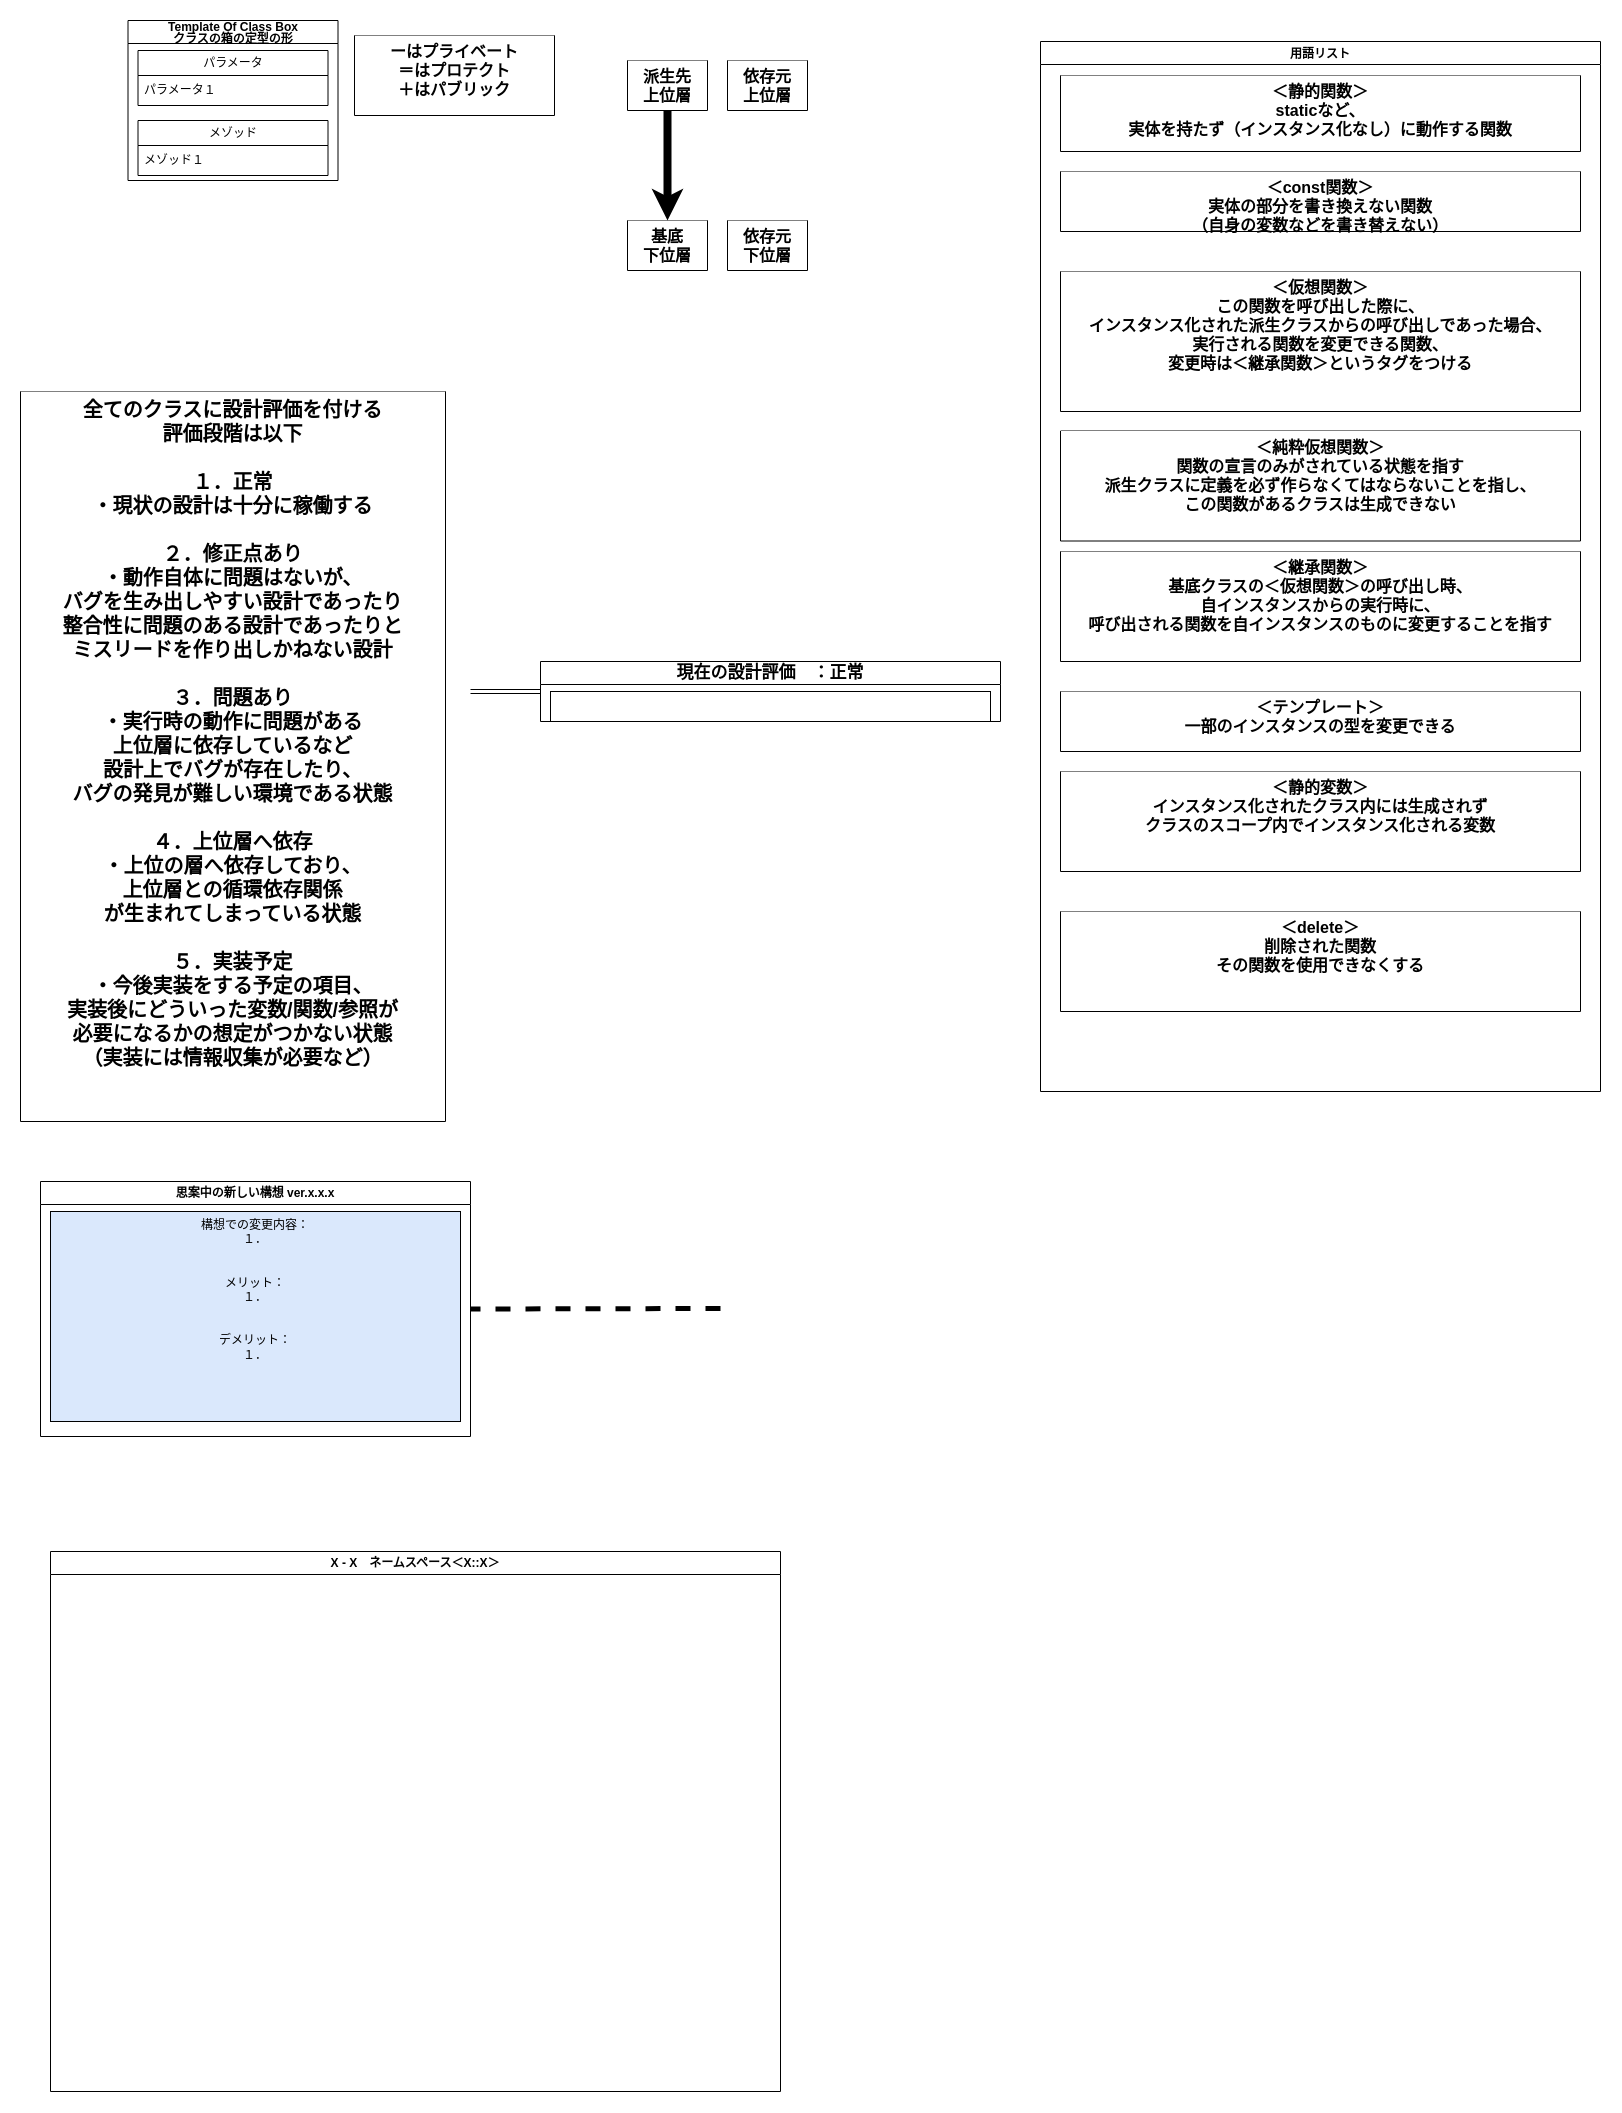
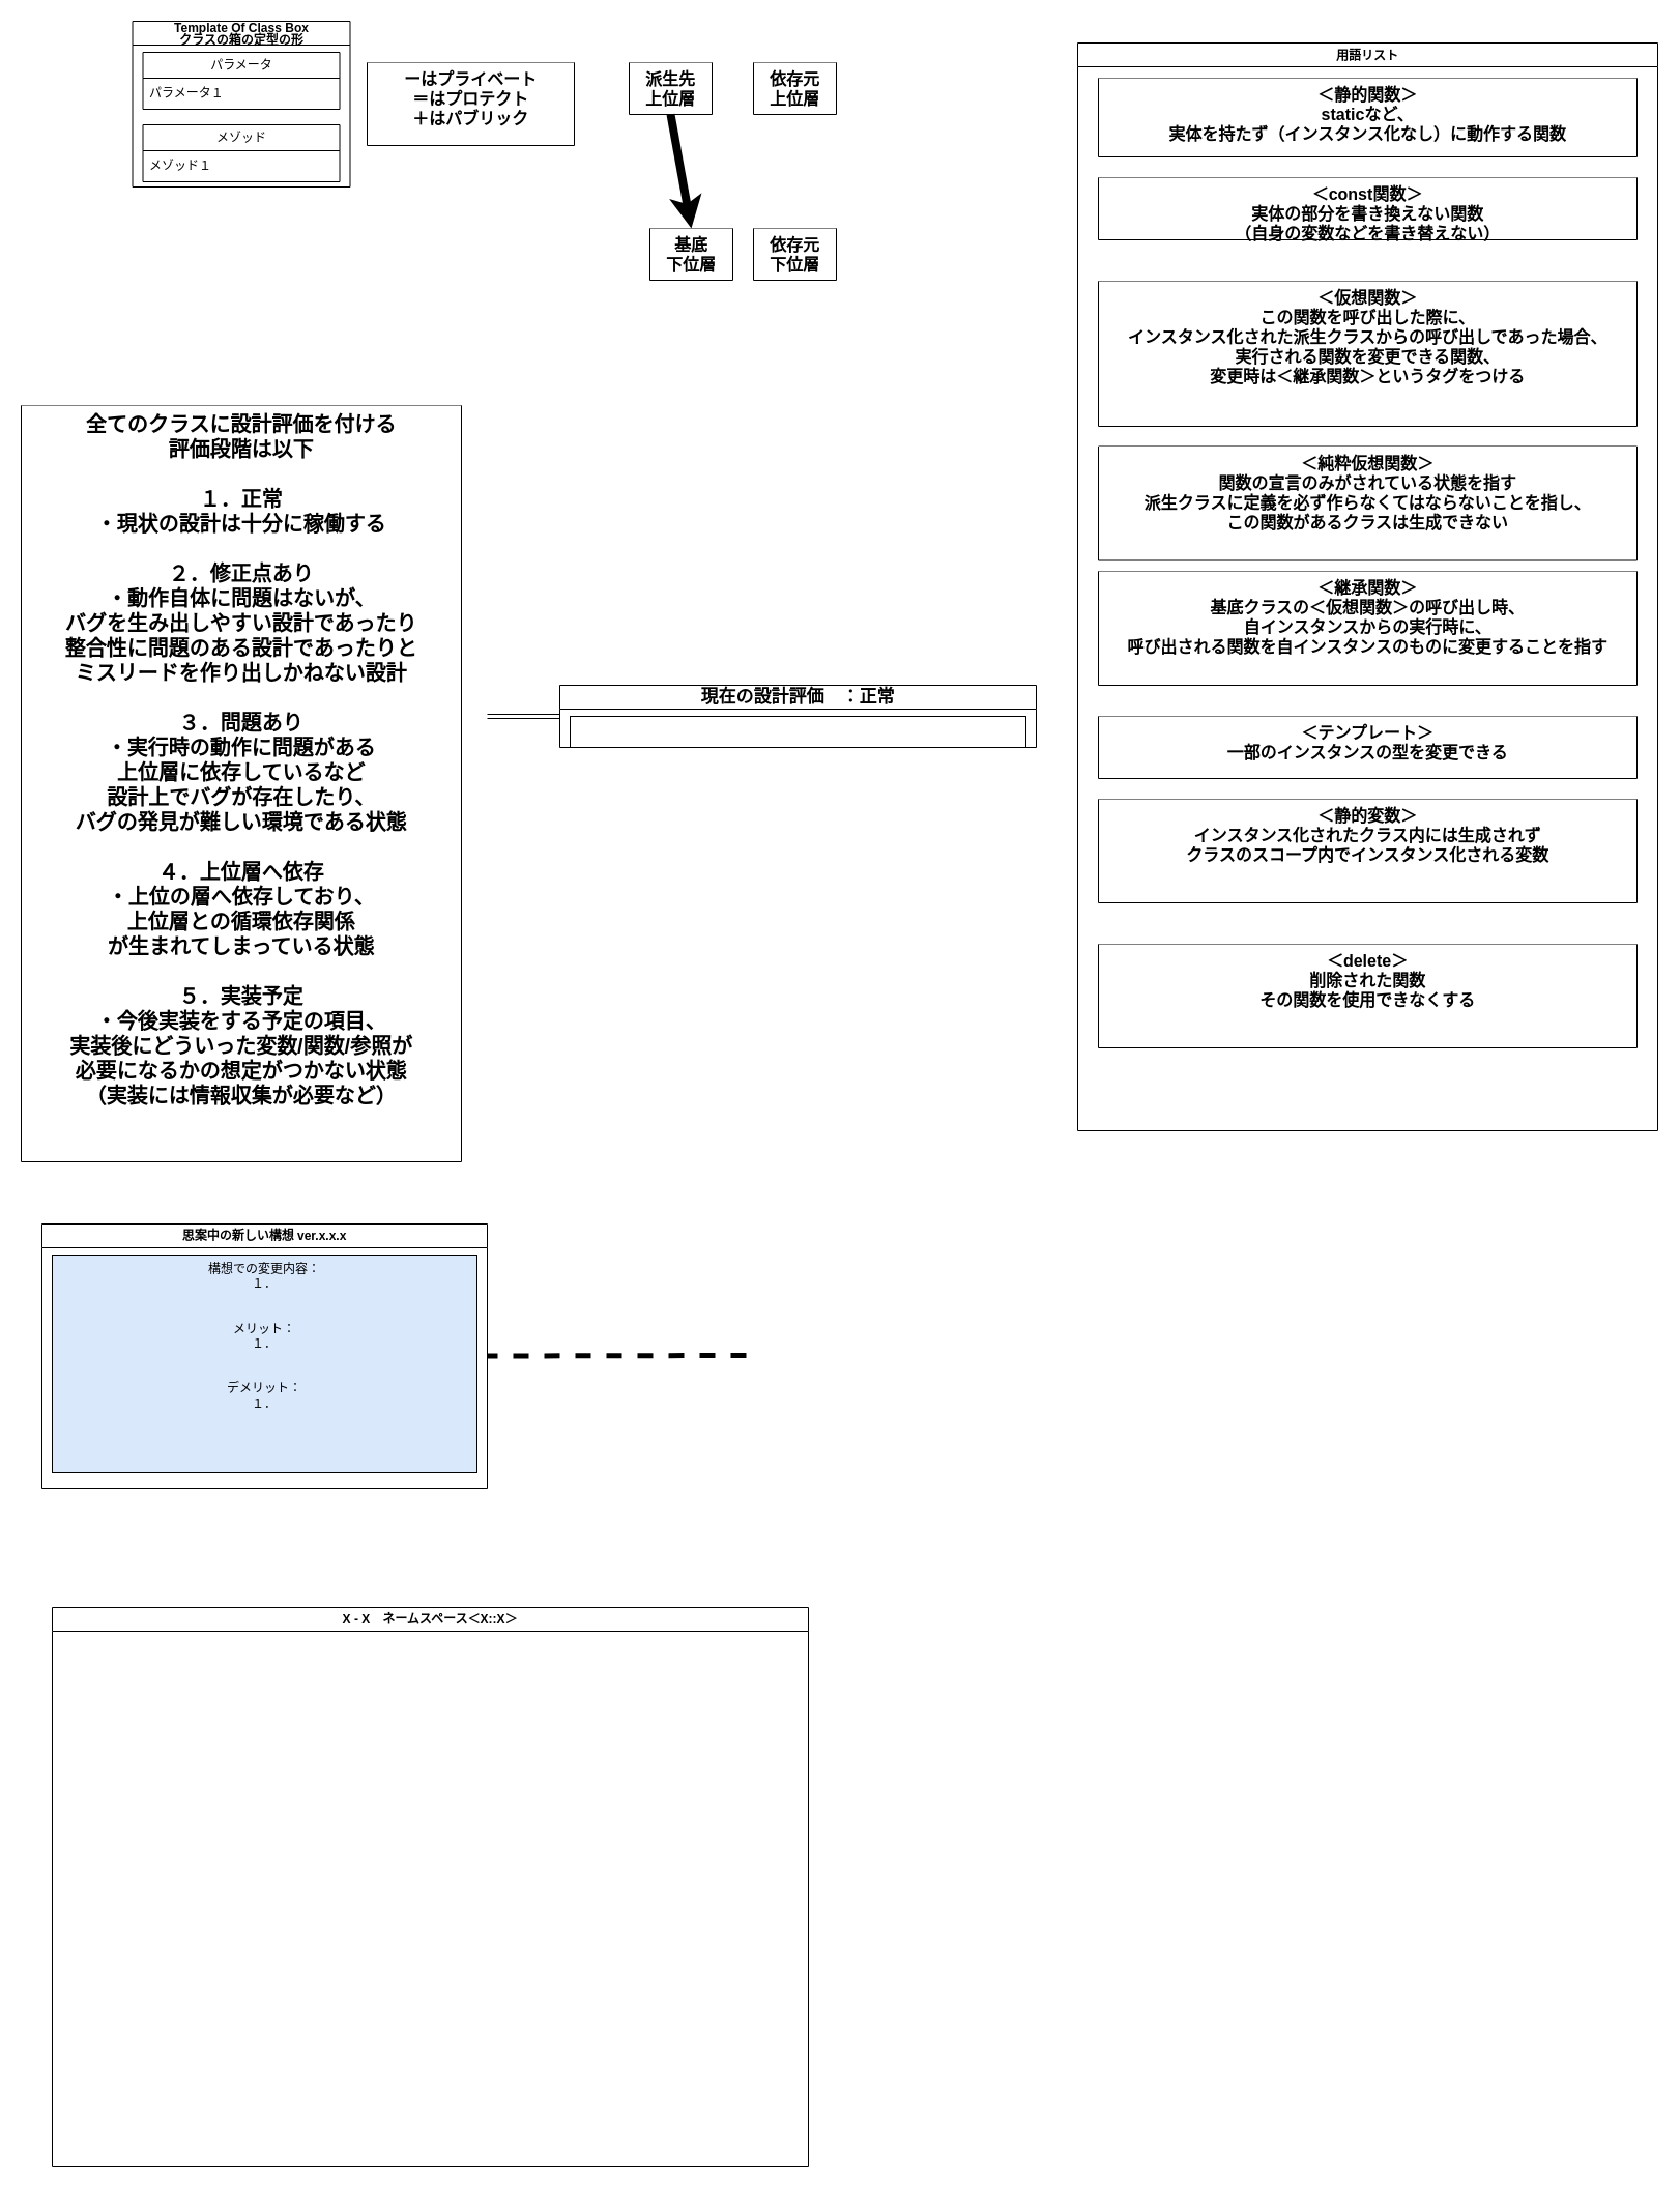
  <mxCell id="0" />
  <mxCell id="1" parent="0" />
- <mxCell id="2" value="ーはプライベート&#10;＝はプロテクト&#10;＋はパブリック" style="swimlane;startSize=0;swimlaneFillColor=default;verticalAlign=top;align=center;fontSize=16;" parent="1" vertex="1"><mxGeometry x="354" y="35" width="200" height="80" as="geometry" /></mxCell>
+ <mxCell id="2" value="ーはプライベート&#10;＝はプロテクト&#10;＋はパブリック" style="swimlane;startSize=0;swimlaneFillColor=default;verticalAlign=top;align=center;fontSize=16;" parent="1" vertex="1"><mxGeometry x="354" y="60" width="200" height="80" as="geometry" /></mxCell>
  <mxCell id="3" value="&lt;p style=&quot;line-height: 100%;&quot;&gt;&lt;font style=&quot;font-size: 12px;&quot;&gt;Template Of Class Box&lt;br&gt;クラスの箱の定型の形&lt;/font&gt;&lt;/p&gt;" style="swimlane;whiteSpace=wrap;html=1;swimlaneFillColor=default;" parent="1" vertex="1"><mxGeometry x="127.5" y="20" width="210" height="160" as="geometry" /></mxCell>
  <mxCell id="4" value="パラメータ" style="swimlane;fontStyle=0;childLayout=stackLayout;horizontal=1;startSize=25;horizontalStack=0;resizeParent=1;resizeParentMax=0;resizeLast=0;collapsible=1;marginBottom=0;whiteSpace=wrap;html=1;" parent="3" vertex="1"><mxGeometry x="10" y="30" width="190" height="55" as="geometry" /></mxCell>
  <mxCell id="5" value="パラメータ１" style="text;strokeColor=none;fillColor=none;align=left;verticalAlign=middle;spacingLeft=4;spacingRight=4;overflow=hidden;points=[[0,0.5],[1,0.5]];portConstraint=eastwest;rotatable=0;whiteSpace=wrap;html=1;" parent="4" vertex="1"><mxGeometry y="25" width="190" height="30" as="geometry" /></mxCell>
  <mxCell id="6" value="メゾッド" style="swimlane;fontStyle=0;childLayout=stackLayout;horizontal=1;startSize=25;horizontalStack=0;resizeParent=1;resizeParentMax=0;resizeLast=0;collapsible=1;marginBottom=0;whiteSpace=wrap;html=1;" parent="3" vertex="1"><mxGeometry x="10" y="100" width="190" height="55" as="geometry" /></mxCell>
  <mxCell id="7" value="メゾッド１" style="text;strokeColor=none;fillColor=none;align=left;verticalAlign=middle;spacingLeft=4;spacingRight=4;overflow=hidden;points=[[0,0.5],[1,0.5]];portConstraint=eastwest;rotatable=0;whiteSpace=wrap;html=1;" parent="6" vertex="1"><mxGeometry y="25" width="190" height="30" as="geometry" /></mxCell>
  <mxCell id="8" value="全てのクラスに設計評価を付ける&#10;評価段階は以下&#10;&#10;１．正常&#10;・現状の設計は十分に稼働する&#10;&#10;２．修正点あり&#10;・動作自体に問題はないが、&#10;バグを生み出しやすい設計であったり&#10;整合性に問題のある設計であったりと&#10;ミスリードを作り出しかねない設計&#10;&#10;３．問題あり&#10;・実行時の動作に問題がある&#10;上位層に依存しているなど&#10;設計上でバグが存在したり、&#10;バグの発見が難しい環境である状態&#10;&#10;４．上位層へ依存&#10;・上位の層へ依存しており、&#10;上位層との循環依存関係&#10;が生まれてしまっている状態&#10;&#10;５．実装予定&#10;・今後実装をする予定の項目、&#10;実装後にどういった変数/関数/参照が&#10;必要になるかの想定がつかない状態&#10;（実装には情報収集が必要など）" style="swimlane;startSize=0;swimlaneFillColor=default;verticalAlign=top;fontSize=20;" parent="1" vertex="1"><mxGeometry x="20" y="391" width="425" height="730" as="geometry" /></mxCell>
  <mxCell id="9" value="現在の設計評価　：正常" style="swimlane;whiteSpace=wrap;html=1;swimlaneFillColor=default;fontSize=17;" parent="1" vertex="1"><mxGeometry x="540" y="661" width="460" height="60" as="geometry" /></mxCell>
  <mxCell id="10" value="" style="rounded=0;whiteSpace=wrap;html=1;align=left;verticalAlign=top;" parent="9" vertex="1"><mxGeometry x="10" y="30" width="440" height="30" as="geometry" /></mxCell>
  <mxCell id="11" value="" style="shape=link;html=1;rounded=0;entryX=0;entryY=0.5;entryDx=0;entryDy=0;" parent="1" target="9" edge="1"><mxGeometry width="100" relative="1" as="geometry"><mxPoint x="470" y="691" as="sourcePoint" /><mxPoint x="545" y="721" as="targetPoint" /></mxGeometry></mxCell>
  <mxCell id="12" value="依存元&#10;上位層" style="swimlane;startSize=0;swimlaneFillColor=default;verticalAlign=top;align=center;fontSize=16;" parent="1" vertex="1"><mxGeometry x="727" y="60" width="80" height="50" as="geometry" /></mxCell>
  <mxCell id="13" value="依存元&#10;下位層" style="swimlane;startSize=0;swimlaneFillColor=default;verticalAlign=top;align=center;fontSize=16;" parent="1" vertex="1"><mxGeometry x="727" y="220" width="80" height="50" as="geometry" /></mxCell>
- <mxCell id="14" value="派生先&#10;上位層" style="swimlane;startSize=0;swimlaneFillColor=default;verticalAlign=top;align=center;fontSize=16;" parent="1" vertex="1"><mxGeometry x="627" y="60" width="80" height="50" as="geometry" /></mxCell>
+ <mxCell id="14" value="派生先&#10;上位層" style="swimlane;startSize=0;swimlaneFillColor=default;verticalAlign=top;align=center;fontSize=16;" parent="1" vertex="1"><mxGeometry x="607" y="60" width="80" height="50" as="geometry" /></mxCell>
  <mxCell id="15" value="基底&#10;下位層" style="swimlane;startSize=0;swimlaneFillColor=default;verticalAlign=top;align=center;fontSize=16;" parent="1" vertex="1"><mxGeometry x="627" y="220" width="80" height="50" as="geometry" /></mxCell>
  <mxCell id="16" value="" style="endArrow=classic;dashed=0;html=1;strokeWidth=8;rounded=0;entryX=0.5;entryY=0;entryDx=0;entryDy=0;startArrow=none;startFill=0;endFill=1;exitX=0.5;exitY=1;exitDx=0;exitDy=0;" parent="1" source="14" target="15" edge="1"><mxGeometry width="50" height="50" relative="1" as="geometry"><mxPoint x="657" y="360" as="sourcePoint" /><mxPoint x="2345" y="1430" as="targetPoint" /><Array as="points" /></mxGeometry></mxCell>
  <mxCell id="17" value="&lt;p style=&quot;line-height: 100%;&quot;&gt;用語リスト&lt;/p&gt;" style="swimlane;whiteSpace=wrap;html=1;swimlaneFillColor=default;" parent="1" vertex="1"><mxGeometry x="1040" y="41" width="560" height="1050" as="geometry" /></mxCell>
  <mxCell id="18" value="＜静的関数＞&#10;staticなど、&#10;実体を持たず（インスタンス化なし）に動作する関数" style="swimlane;startSize=0;swimlaneFillColor=default;verticalAlign=top;align=center;fontSize=16;" parent="17" vertex="1"><mxGeometry x="20" y="34" width="520" height="76" as="geometry" /></mxCell>
  <mxCell id="19" value="＜const関数＞&#10;実体の部分を書き換えない関数&#10;（自身の変数などを書き替えない）" style="swimlane;startSize=0;swimlaneFillColor=default;verticalAlign=top;align=center;fontSize=16;" parent="17" vertex="1"><mxGeometry x="20" y="130" width="520" height="60" as="geometry" /></mxCell>
  <mxCell id="20" value="＜仮想関数＞&#10;この関数を呼び出した際に、&#10;インスタンス化された派生クラスからの呼び出しであった場合、&#10;実行される関数を変更できる関数、&#10;変更時は＜継承関数＞というタグをつける" style="swimlane;startSize=0;swimlaneFillColor=default;verticalAlign=top;align=center;fontSize=16;" parent="17" vertex="1"><mxGeometry x="20" y="230" width="520" height="140" as="geometry" /></mxCell>
  <mxCell id="21" value="＜継承関数＞&#10;基底クラスの＜仮想関数＞の呼び出し時、&#10;自インスタンスからの実行時に、&#10;呼び出される関数を自インスタンスのものに変更することを指す" style="swimlane;startSize=0;swimlaneFillColor=default;verticalAlign=top;align=center;fontSize=16;" parent="17" vertex="1"><mxGeometry x="20" y="510" width="520" height="110" as="geometry" /></mxCell>
  <mxCell id="22" value="＜テンプレート＞&#10;一部のインスタンスの型を変更できる" style="swimlane;startSize=0;swimlaneFillColor=default;verticalAlign=top;align=center;fontSize=16;" parent="17" vertex="1"><mxGeometry x="20" y="650" width="520" height="60" as="geometry" /></mxCell>
  <mxCell id="23" value="＜静的変数＞&#10;インスタンス化されたクラス内には生成されず&#10;クラスのスコープ内でインスタンス化される変数" style="swimlane;startSize=0;swimlaneFillColor=default;verticalAlign=top;align=center;fontSize=16;" parent="17" vertex="1"><mxGeometry x="20" y="730" width="520" height="100" as="geometry" /></mxCell>
  <mxCell id="24" value="＜delete＞&#10;削除された関数&#10;その関数を使用できなくする" style="swimlane;startSize=0;swimlaneFillColor=default;verticalAlign=top;align=center;fontSize=16;" parent="17" vertex="1"><mxGeometry x="20" y="870" width="520" height="100" as="geometry" /></mxCell>
  <mxCell id="25" value="＜純粋仮想関数＞&#10;関数の宣言のみがされている状態を指す&#10;派生クラスに定義を必ず作らなくてはならないことを指し、&#10;この関数があるクラスは生成できない" style="swimlane;startSize=0;swimlaneFillColor=default;verticalAlign=top;align=center;fontSize=16;" parent="17" vertex="1"><mxGeometry x="20" y="389.5" width="520" height="110" as="geometry" /></mxCell>
  <mxCell id="26" value="" style="endArrow=none;dashed=1;html=1;strokeWidth=5;rounded=0;entryX=1;entryY=0.5;entryDx=0;entryDy=0;" parent="1" target="27" edge="1"><mxGeometry width="50" height="50" relative="1" as="geometry"><mxPoint x="720" y="1308" as="sourcePoint" /><mxPoint x="510" y="1258.5" as="targetPoint" /></mxGeometry></mxCell>
  <mxCell id="27" value="思案中の新しい構想 ver.x.x.x" style="swimlane;whiteSpace=wrap;html=1;swimlaneFillColor=default;" parent="1" vertex="1"><mxGeometry x="40" y="1181" width="430" height="255" as="geometry" /></mxCell>
  <mxCell id="28" value="構想での変更内容：&lt;br&gt;１．&lt;br&gt;&lt;br&gt;&lt;br&gt;メリット：&lt;br&gt;１．&lt;br&gt;&lt;br&gt;&lt;br&gt;デメリット：&lt;br&gt;１．" style="rounded=0;whiteSpace=wrap;html=1;horizontal=1;verticalAlign=top;fillColor=#dae8fc;" parent="27" vertex="1"><mxGeometry x="10" y="30" width="410" height="210" as="geometry" /></mxCell>
  <mxCell id="29" value="X - X　ネームスペース＜X::X＞" style="swimlane;whiteSpace=wrap;html=1;swimlaneFillColor=default;align=center;" parent="1" vertex="1"><mxGeometry x="50" y="1551" width="730" height="540" as="geometry" /></mxCell>
